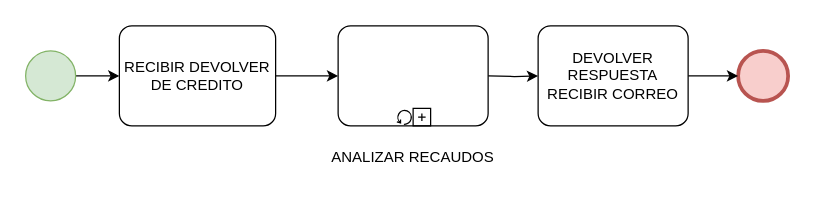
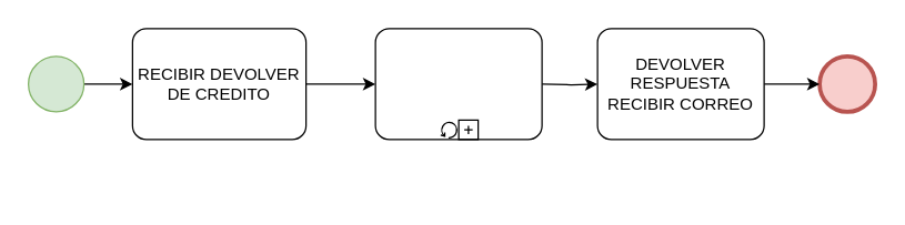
  <mxCell id="0" />
  <mxCell id="1" parent="0" />
  <mxCell id="2" value="" style="edgeStyle=orthogonalEdgeStyle;rounded=0;orthogonalLoop=1;jettySize=auto;html=1;" edge="1" parent="1" source="3" target="5"><mxGeometry relative="1" as="geometry" /></mxCell>
  <mxCell id="3" value="" style="points=[[0.145,0.145,0],[0.5,0,0],[0.855,0.145,0],[1,0.5,0],[0.855,0.855,0],[0.5,1,0],[0.145,0.855,0],[0,0.5,0]];shape=mxgraph.bpmn.event;html=1;verticalLabelPosition=bottom;labelBackgroundColor=#ffffff;verticalAlign=top;align=center;perimeter=ellipsePerimeter;outlineConnect=0;aspect=fixed;outline=standard;symbol=general;fillColor=#d5e8d4;strokeColor=#82b366;" vertex="1" parent="1"><mxGeometry x="20" y="40" width="40" height="40" as="geometry" /></mxCell>
  <mxCell id="4" value="" style="edgeStyle=orthogonalEdgeStyle;rounded=0;orthogonalLoop=1;jettySize=auto;html=1;" edge="1" parent="1" source="5"><mxGeometry relative="1" as="geometry"><mxPoint x="270" y="60" as="targetPoint" /></mxGeometry></mxCell>
  <mxCell id="5" value="RECIBIR DEVOLVER DE CREDITO" style="points=[[0.25,0,0],[0.5,0,0],[0.75,0,0],[1,0.25,0],[1,0.5,0],[1,0.75,0],[0.75,1,0],[0.5,1,0],[0.25,1,0],[0,0.75,0],[0,0.5,0],[0,0.25,0]];shape=mxgraph.bpmn.task;whiteSpace=wrap;rectStyle=rounded;size=10;taskMarker=abstract;" vertex="1" parent="1"><mxGeometry x="95" y="20" width="125" height="80" as="geometry" /></mxCell>
  <mxCell id="6" value="" style="points=[[0.145,0.145,0],[0.5,0,0],[0.855,0.145,0],[1,0.5,0],[0.855,0.855,0],[0.5,1,0],[0.145,0.855,0],[0,0.5,0]];shape=mxgraph.bpmn.event;html=1;verticalLabelPosition=bottom;labelBackgroundColor=#ffffff;verticalAlign=top;align=center;perimeter=ellipsePerimeter;outlineConnect=0;aspect=fixed;outline=end;symbol=terminate2;fillColor=#f8cecc;strokeColor=#b85450;" vertex="1" parent="1"><mxGeometry x="590" y="40" width="40" height="40" as="geometry" /></mxCell>
  <mxCell id="7" value="" style="edgeStyle=orthogonalEdgeStyle;rounded=0;orthogonalLoop=1;jettySize=auto;html=1;" edge="1" parent="1" source="8" target="6"><mxGeometry relative="1" as="geometry" /></mxCell>
  <mxCell id="8" value="DEVOLVER RESPUESTA RECIBIR CORREO" style="points=[[0.25,0,0],[0.5,0,0],[0.75,0,0],[1,0.25,0],[1,0.5,0],[1,0.75,0],[0.75,1,0],[0.5,1,0],[0.25,1,0],[0,0.75,0],[0,0.5,0],[0,0.25,0]];shape=mxgraph.bpmn.task;whiteSpace=wrap;rectStyle=rounded;size=10;taskMarker=abstract;" vertex="1" parent="1"><mxGeometry x="430" y="20" width="120" height="80" as="geometry" /></mxCell>
  <mxCell id="9" value="" style="edgeStyle=orthogonalEdgeStyle;rounded=0;orthogonalLoop=1;jettySize=auto;html=1;" edge="1" parent="1" target="8"><mxGeometry relative="1" as="geometry"><mxPoint x="390" y="60" as="sourcePoint" /></mxGeometry></mxCell>
- <mxCell id="10" value="ANALIZAR RECAUDOS" style="text;html=1;strokeColor=none;fillColor=none;align=center;verticalAlign=middle;whiteSpace=wrap;rounded=0;" vertex="1" parent="1"><mxGeometry x="260" y="110" width="140" height="30" as="geometry" /></mxCell>
  <mxCell id="11" value="" style="points=[[0.25,0,0],[0.5,0,0],[0.75,0,0],[1,0.25,0],[1,0.5,0],[1,0.75,0],[0.75,1,0],[0.5,1,0],[0.25,1,0],[0,0.75,0],[0,0.5,0],[0,0.25,0]];shape=mxgraph.bpmn.task;whiteSpace=wrap;rectStyle=rounded;size=10;taskMarker=abstract;isLoopStandard=1;isLoopSub=1;" vertex="1" parent="1"><mxGeometry x="270" y="20" width="120" height="80" as="geometry" /></mxCell>
